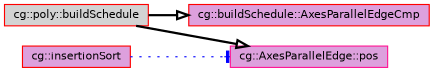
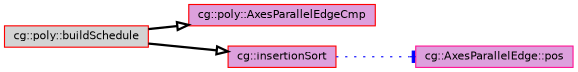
  digraph {
    rankdir=LR
    node [color=red fillcolor=plum fontname=Helvetica fontsize=10 shape=box style=filled]
    edge [arrowhead=onormal color=black fontname=Helvetica fontsize=10 labelfontname=Helvetica labelfontsize=10 style=bold]
    n1 [fillcolor=lightgrey fontcolor=black height=0.2 label="cg::poly::buildSchedule" width=0.4]
-   n2 [height=0.2 label="cg::buildSchedule::AxesParallelEdgeCmp" width=0.4]
+   n2 [height=0.2 label="cg::poly::AxesParallelEdgeCmp" width=0.4]
    n3 [height=0.2 label="cg::insertionSort" width=0.4]
    n4 [color=deeppink height=0.2 label="cg::AxesParallelEdge::pos" width=0.4]
    n1 -> n2
-   n1 -> n4
+   n1 -> n3
    n3 -> n4 [arrowhead=tee color=blue style=dotted]
  }
